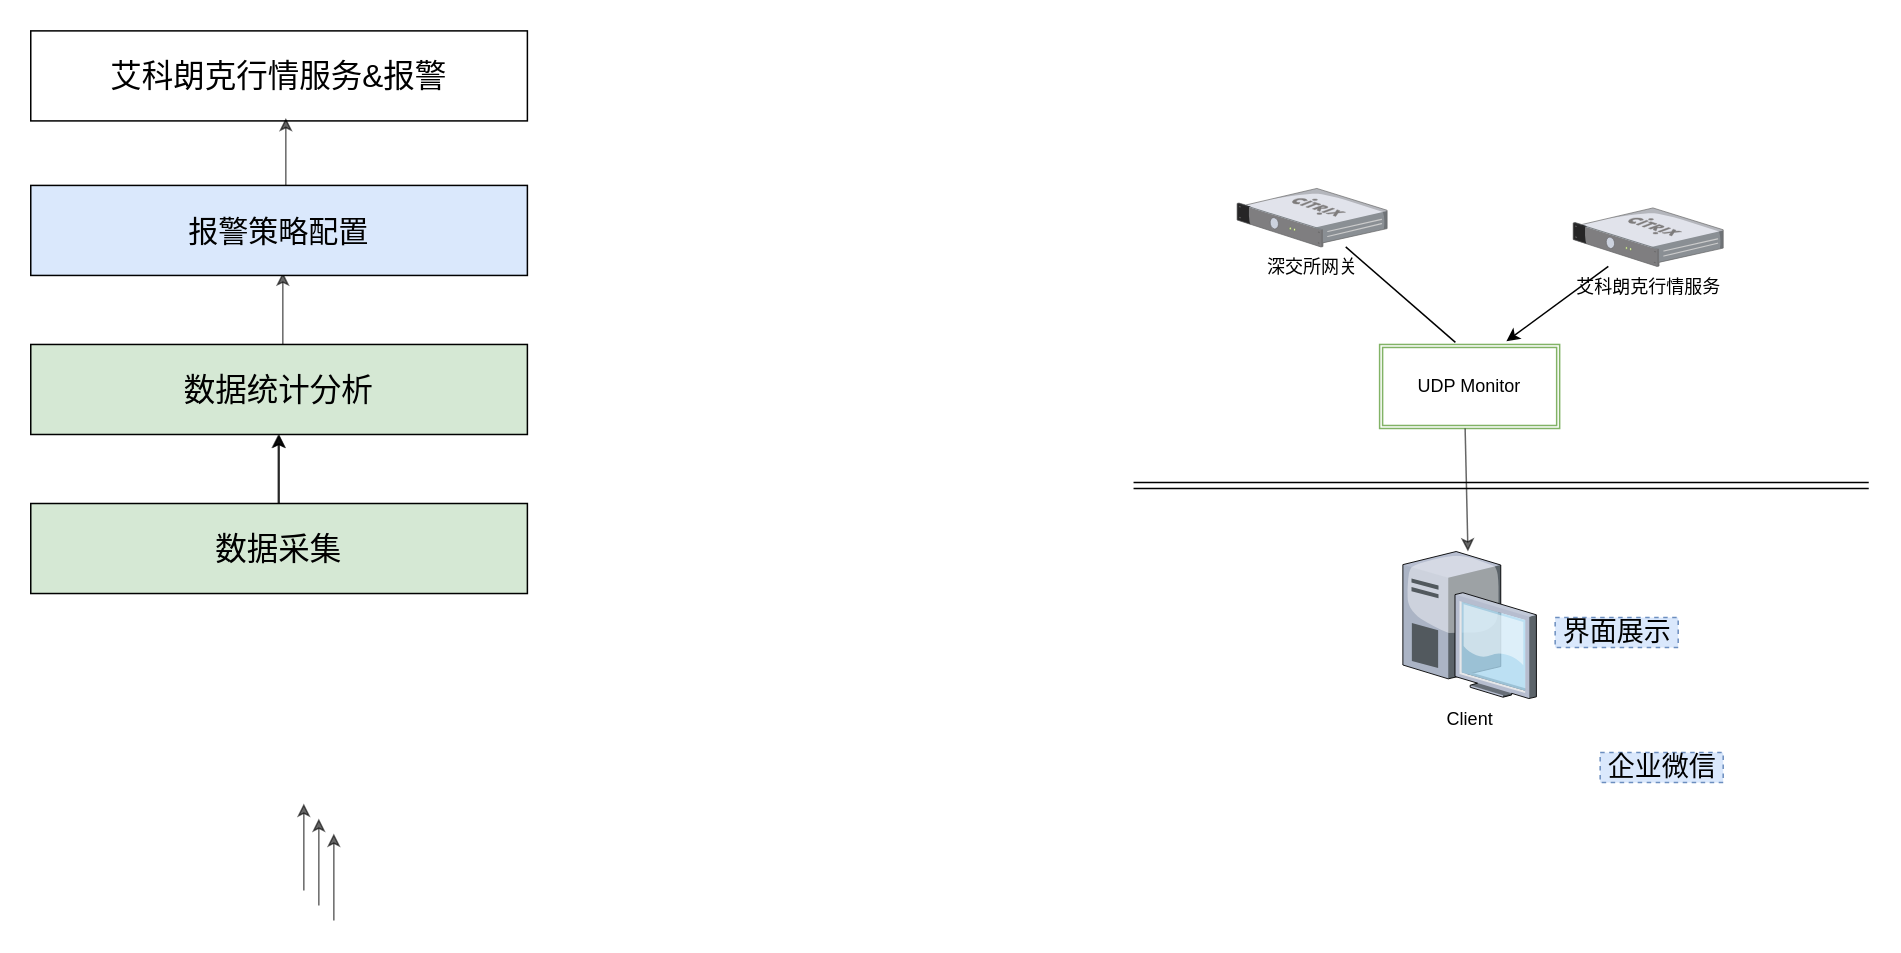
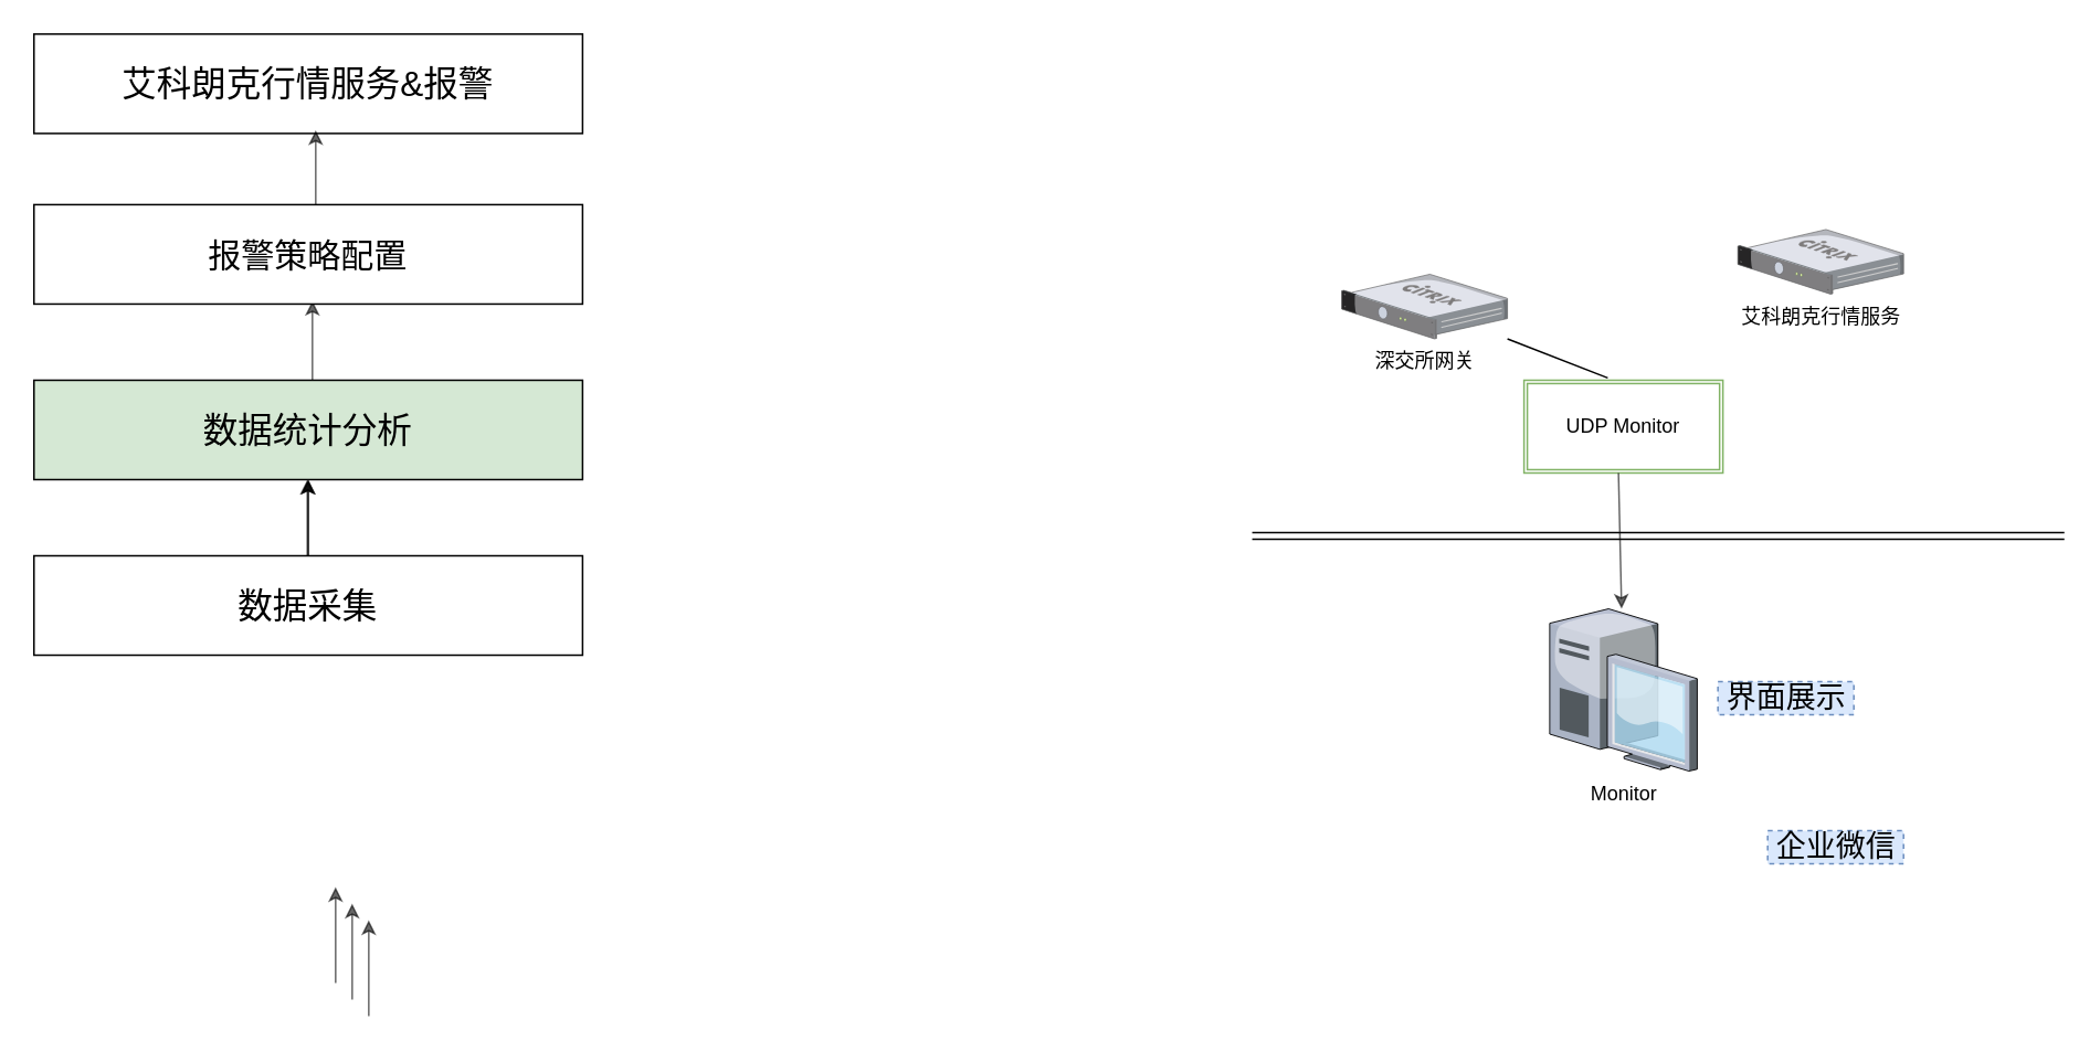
  <mxCell id="0" style=";html=1;" />
  <mxCell id="1" style=";html=1;" parent="0" />
- <mxCell id="2" value="Client" style="verticalLabelPosition=bottom;sketch=0;aspect=fixed;html=1;verticalAlign=top;strokeColor=none;align=center;outlineConnect=0;shape=mxgraph.citrix.desktop;" vertex="1" parent="1"><mxGeometry x="934.5" y="367" width="89" height="98" as="geometry" /></mxCell>
+ <mxCell id="2" value="Monitor" style="verticalLabelPosition=bottom;sketch=0;aspect=fixed;html=1;verticalAlign=top;strokeColor=none;align=center;outlineConnect=0;shape=mxgraph.citrix.desktop;" vertex="1" parent="1"><mxGeometry x="934.5" y="367" width="89" height="98" as="geometry" /></mxCell>
  <mxCell id="3" value="艾科朗克行情服务" style="verticalLabelPosition=bottom;sketch=0;aspect=fixed;html=1;verticalAlign=top;strokeColor=#82b366;align=center;outlineConnect=0;shape=mxgraph.citrix.netscaler_gateway;fillColor=#d5e8d4;" vertex="1" parent="1"><mxGeometry x="1048" y="138" width="100" height="39" as="geometry" /></mxCell>
- <mxCell id="4" value="深交所网关" style="verticalLabelPosition=bottom;sketch=0;aspect=fixed;html=1;verticalAlign=top;strokeColor=none;align=center;outlineConnect=0;shape=mxgraph.citrix.netscaler_gateway;" vertex="1" parent="1"><mxGeometry x="824" y="125" width="100" height="39" as="geometry" /></mxCell>
+ <mxCell id="4" value="深交所网关" style="verticalLabelPosition=bottom;sketch=0;aspect=fixed;html=1;verticalAlign=top;strokeColor=none;align=center;outlineConnect=0;shape=mxgraph.citrix.netscaler_gateway;" vertex="1" parent="1"><mxGeometry x="809" y="165" width="100" height="39" as="geometry" /></mxCell>
  <mxCell id="5" value="" style="shape=link;endArrow=classic;html=1;rounded=1;" edge="1" parent="1"><mxGeometry width="50" height="50" relative="1" as="geometry"><mxPoint x="755" y="323" as="sourcePoint" /><mxPoint x="1245" y="323" as="targetPoint" /></mxGeometry></mxCell>
- <mxCell id="6" value="" style="endArrow=classic;html=1;entryX=0.704;entryY=-0.037;entryDx=0;entryDy=0;entryPerimeter=0;" edge="1" parent="1" source="3" target="8"><mxGeometry width="50" height="50" relative="1" as="geometry"><mxPoint x="1111.51" y="183" as="sourcePoint" /><mxPoint x="1007" y="274" as="targetPoint" /></mxGeometry></mxCell>
  <mxCell id="7" value="" style="endArrow=none;html=1;entryX=0.421;entryY=-0.025;entryDx=0;entryDy=0;entryPerimeter=0;" edge="1" parent="1" source="4" target="8"><mxGeometry width="50" height="50" relative="1" as="geometry"><mxPoint x="870.51" y="192" as="sourcePoint" /><mxPoint x="775.997" y="311" as="targetPoint" /></mxGeometry></mxCell>
  <mxCell id="8" value="UDP Monitor" style="shape=ext;double=1;rounded=0;whiteSpace=wrap;html=1;strokeColor=#82B366;" vertex="1" parent="1"><mxGeometry x="919" y="229" width="120" height="56" as="geometry" /></mxCell>
  <mxCell id="9" value="" style="endArrow=classic;html=1;startSize=0;endSize=6;strokeWidth=1;opacity=60;" edge="1" parent="1" target="2"><mxGeometry width="50" height="50" relative="1" as="geometry"><mxPoint x="976" y="285" as="sourcePoint" /><mxPoint x="1026" y="235" as="targetPoint" /></mxGeometry></mxCell>
  <mxCell id="10" value="&lt;font style=&quot;font-size: 21px&quot;&gt;艾科朗克行情服务&amp;amp;报警&lt;/font&gt;" style="rounded=0;whiteSpace=wrap;html=1;" vertex="1" parent="1"><mxGeometry x="20" y="20" width="331" height="60" as="geometry" /></mxCell>
  <mxCell id="11" value="" style="edgeStyle=orthogonalEdgeStyle;rounded=1;orthogonalLoop=1;jettySize=auto;html=1;startSize=0;endSize=6;strokeWidth=1;opacity=60;" edge="1" parent="1" source="20" target="19"><mxGeometry relative="1" as="geometry" /></mxCell>
  <mxCell id="12" value="" style="edgeStyle=orthogonalEdgeStyle;rounded=1;orthogonalLoop=1;jettySize=auto;html=1;startSize=0;endSize=6;strokeWidth=1;opacity=60;" edge="1" parent="1" source="20" target="19"><mxGeometry relative="1" as="geometry" /></mxCell>
  <mxCell id="13" value="" style="endArrow=classic;html=1;startSize=0;endSize=6;strokeWidth=1;opacity=60;" edge="1" parent="1"><mxGeometry width="50" height="50" relative="1" as="geometry"><mxPoint x="184.91" y="339" as="sourcePoint" /><mxPoint x="184.91" y="289" as="targetPoint" /></mxGeometry></mxCell>
  <mxCell id="14" value="" style="endArrow=classic;html=1;startSize=0;endSize=6;strokeWidth=1;opacity=60;" edge="1" parent="1"><mxGeometry width="50" height="50" relative="1" as="geometry"><mxPoint x="188" y="239" as="sourcePoint" /><mxPoint x="188" y="181" as="targetPoint" /></mxGeometry></mxCell>
  <mxCell id="15" value="" style="endArrow=classic;html=1;startSize=0;endSize=6;strokeWidth=1;opacity=60;" edge="1" parent="1"><mxGeometry width="50" height="50" relative="1" as="geometry"><mxPoint x="190" y="136" as="sourcePoint" /><mxPoint x="190" y="78" as="targetPoint" /></mxGeometry></mxCell>
  <mxCell id="16" value="" style="endArrow=classic;html=1;startSize=0;endSize=6;strokeWidth=1;opacity=60;" edge="1" parent="1"><mxGeometry width="50" height="50" relative="1" as="geometry"><mxPoint x="202" y="593" as="sourcePoint" /><mxPoint x="202" y="535" as="targetPoint" /></mxGeometry></mxCell>
  <mxCell id="17" value="" style="endArrow=classic;html=1;startSize=0;endSize=6;strokeWidth=1;opacity=60;" edge="1" parent="1"><mxGeometry width="50" height="50" relative="1" as="geometry"><mxPoint x="212" y="603" as="sourcePoint" /><mxPoint x="212" y="545" as="targetPoint" /></mxGeometry></mxCell>
  <mxCell id="18" value="" style="endArrow=classic;html=1;startSize=0;endSize=6;strokeWidth=1;opacity=60;" edge="1" parent="1"><mxGeometry width="50" height="50" relative="1" as="geometry"><mxPoint x="222" y="613" as="sourcePoint" /><mxPoint x="222" y="555" as="targetPoint" /></mxGeometry></mxCell>
  <mxCell id="19" value="&lt;font style=&quot;font-size: 21px&quot;&gt;数据统计分析&lt;/font&gt;" style="rounded=0;whiteSpace=wrap;html=1;fillColor=#d5e8d4;" vertex="1" parent="1"><mxGeometry x="20" y="229" width="331" height="60" as="geometry" /></mxCell>
- <mxCell id="20" value="&lt;font style=&quot;font-size: 21px&quot;&gt;数据采集&lt;/font&gt;" style="rounded=0;whiteSpace=wrap;html=1;fillColor=#d5e8d4;" vertex="1" parent="1"><mxGeometry x="20" y="335" width="331" height="60" as="geometry" /></mxCell>
- <mxCell id="21" value="&lt;font style=&quot;font-size: 20px&quot;&gt;报警策略配置&lt;/font&gt;" style="rounded=0;whiteSpace=wrap;html=1;fillColor=#dae8fc;" vertex="1" parent="1"><mxGeometry x="20" y="123" width="331" height="60" as="geometry" /></mxCell>
+ <mxCell id="20" value="&lt;font style=&quot;font-size: 21px&quot;&gt;数据采集&lt;/font&gt;" style="rounded=0;whiteSpace=wrap;html=1;" vertex="1" parent="1"><mxGeometry x="20" y="335" width="331" height="60" as="geometry" /></mxCell>
+ <mxCell id="21" value="&lt;font style=&quot;font-size: 20px&quot;&gt;报警策略配置&lt;/font&gt;" style="rounded=0;whiteSpace=wrap;html=1;" vertex="1" parent="1"><mxGeometry x="20" y="123" width="331" height="60" as="geometry" /></mxCell>
  <mxCell id="22" value="&lt;font style=&quot;font-size: 18px&quot;&gt;企业微信&lt;/font&gt;" style="text;html=1;resizable=0;autosize=1;align=center;verticalAlign=middle;points=[];rounded=0;dashed=1;fillColor=#dae8fc;strokeColor=#6c8ebf;" vertex="1" parent="1"><mxGeometry x="1066" y="501" width="82" height="20" as="geometry" /></mxCell>
  <mxCell id="23" value="&lt;font style=&quot;font-size: 18px&quot;&gt;界面展示&lt;/font&gt;" style="text;html=1;resizable=0;autosize=1;align=center;verticalAlign=middle;points=[];rounded=0;rotation=0;dashed=1;fillColor=#dae8fc;strokeColor=#6c8ebf;" vertex="1" parent="1"><mxGeometry x="1036" y="411" width="82" height="20" as="geometry" /></mxCell>
